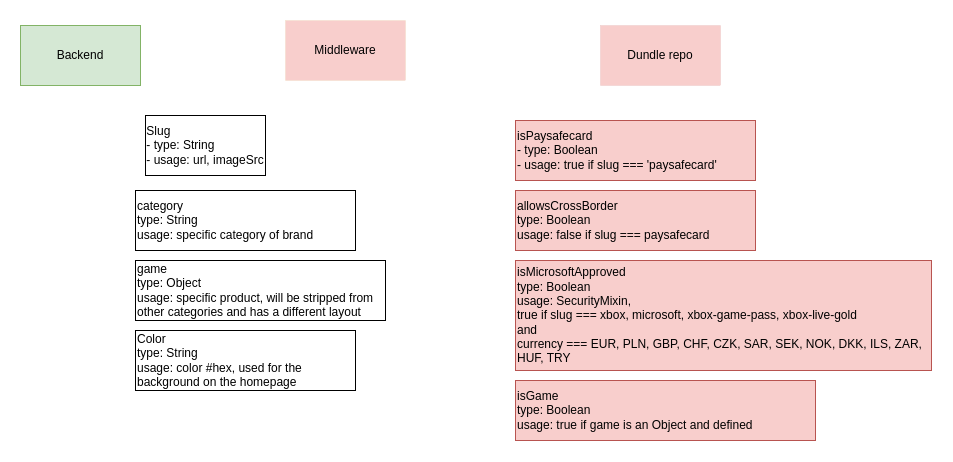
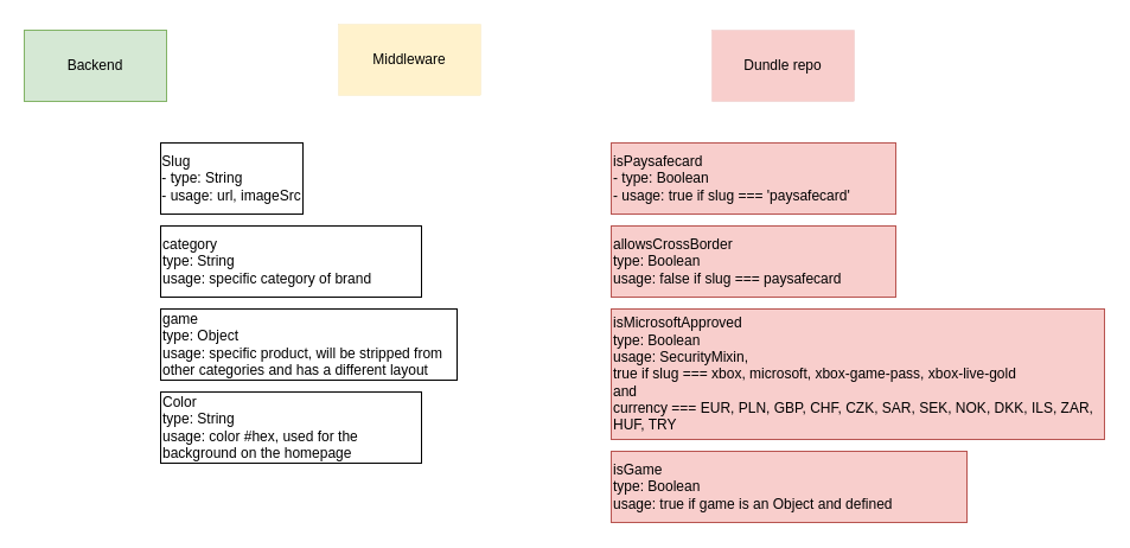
  <mxCell id="0" />
  <mxCell id="1" parent="0" />
- <mxCell id="2" value="&lt;div style=&quot;text-align: left;&quot;&gt;&lt;span style=&quot;background-color: initial;&quot;&gt;Slug&lt;/span&gt;&lt;/div&gt;&lt;div style=&quot;text-align: left;&quot;&gt;&lt;span style=&quot;background-color: initial;&quot;&gt;- type: String&lt;/span&gt;&lt;/div&gt;&lt;div style=&quot;text-align: left;&quot;&gt;&lt;span style=&quot;background-color: initial;&quot;&gt;- usage: url, imageSrc&lt;/span&gt;&lt;/div&gt;" style="rounded=0;whiteSpace=wrap;html=1;" vertex="1" parent="1"><mxGeometry x="145" y="115" width="120" height="60" as="geometry" /></mxCell>
+ <mxCell id="2" value="&lt;div style=&quot;text-align: left;&quot;&gt;&lt;span style=&quot;background-color: initial;&quot;&gt;Slug&lt;/span&gt;&lt;/div&gt;&lt;div style=&quot;text-align: left;&quot;&gt;&lt;span style=&quot;background-color: initial;&quot;&gt;- type: String&lt;/span&gt;&lt;/div&gt;&lt;div style=&quot;text-align: left;&quot;&gt;&lt;span style=&quot;background-color: initial;&quot;&gt;- usage: url, imageSrc&lt;/span&gt;&lt;/div&gt;" style="rounded=0;whiteSpace=wrap;html=1;" vertex="1" parent="1"><mxGeometry x="135" y="120" width="120" height="60" as="geometry" /></mxCell>
  <mxCell id="3" value="isPaysafecard&lt;br&gt;- type: Boolean&lt;br&gt;- usage: true if slug === 'paysafecard'" style="rounded=0;whiteSpace=wrap;html=1;align=left;fillColor=#f8cecc;strokeColor=#b85450;" vertex="1" parent="1"><mxGeometry x="515" y="120" width="240" height="60" as="geometry" /></mxCell>
  <mxCell id="4" value="Dundle repo" style="rounded=0;whiteSpace=wrap;html=1;strokeColor=#b85450;fontFamily=Helvetica;fontSize=12;fillColor=#f8cecc;strokeWidth=0;" vertex="1" parent="1"><mxGeometry x="600" y="25" width="120" height="60" as="geometry" /></mxCell>
- <mxCell id="5" value="Middleware" style="rounded=0;whiteSpace=wrap;html=1;strokeColor=#d6b656;fontFamily=Helvetica;fontSize=12;fillColor=#f8cecc;strokeWidth=0;" vertex="1" parent="1"><mxGeometry x="285" y="20" width="120" height="60" as="geometry" /></mxCell>
+ <mxCell id="5" value="Middleware" style="rounded=0;whiteSpace=wrap;html=1;strokeColor=#d6b656;fontFamily=Helvetica;fontSize=12;fillColor=#fff2cc;strokeWidth=0;" vertex="1" parent="1"><mxGeometry x="285" y="20" width="120" height="60" as="geometry" /></mxCell>
  <mxCell id="6" value="Backend" style="rounded=0;whiteSpace=wrap;html=1;strokeColor=#82b366;fontFamily=Helvetica;fontSize=12;fillColor=#d5e8d4;" vertex="1" parent="1"><mxGeometry x="20" y="25" width="120" height="60" as="geometry" /></mxCell>
  <mxCell id="7" value="allowsCrossBorder&lt;br&gt;type: Boolean&lt;br&gt;usage: false if slug === paysafecard" style="rounded=0;whiteSpace=wrap;html=1;strokeColor=#b85450;fontFamily=Helvetica;fontSize=12;fillColor=#f8cecc;align=left;" vertex="1" parent="1"><mxGeometry x="515" y="190" width="240" height="60" as="geometry" /></mxCell>
  <mxCell id="8" value="game&lt;br&gt;type: Object&lt;br&gt;usage: specific product, will be stripped from other categories and has a different layout" style="rounded=0;whiteSpace=wrap;html=1;strokeColor=default;fontFamily=Helvetica;fontSize=12;fontColor=default;fillColor=default;align=left;" vertex="1" parent="1"><mxGeometry x="135" y="260" width="250" height="60" as="geometry" /></mxCell>
  <mxCell id="9" value="isMicrosoftApproved&lt;br&gt;type: Boolean&lt;br&gt;usage: SecurityMixin, &lt;br&gt;true if slug === xbox, microsoft, xbox-game-pass, xbox-live-gold &lt;br&gt;and &lt;br&gt;currency === EUR, PLN, GBP, CHF, CZK, SAR, SEK, NOK, DKK, ILS, ZAR, HUF, TRY" style="rounded=0;whiteSpace=wrap;html=1;strokeColor=#b85450;fontFamily=Helvetica;fontSize=12;fillColor=#f8cecc;align=left;" vertex="1" parent="1"><mxGeometry x="515" y="260" width="416" height="110" as="geometry" /></mxCell>
  <mxCell id="10" value="category&lt;br&gt;type: String&lt;br&gt;usage: specific category of brand" style="rounded=0;whiteSpace=wrap;html=1;strokeColor=default;fontFamily=Helvetica;fontSize=12;fontColor=default;fillColor=default;align=left;" vertex="1" parent="1"><mxGeometry x="135" y="190" width="220" height="60" as="geometry" /></mxCell>
  <mxCell id="11" value="isGame&lt;br&gt;type: Boolean&lt;br&gt;usage: true if game is an Object and defined" style="rounded=0;whiteSpace=wrap;html=1;strokeColor=#b85450;fontFamily=Helvetica;fontSize=12;fillColor=#f8cecc;align=left;" vertex="1" parent="1"><mxGeometry x="515" y="380" width="300" height="60" as="geometry" /></mxCell>
  <mxCell id="12" value="Color&lt;br&gt;type: String&lt;br&gt;usage: color #hex, used for the background on the homepage" style="rounded=0;whiteSpace=wrap;html=1;strokeColor=default;fontFamily=Helvetica;fontSize=12;fontColor=default;fillColor=default;align=left;" vertex="1" parent="1"><mxGeometry x="135" y="330" width="220" height="60" as="geometry" /></mxCell>
